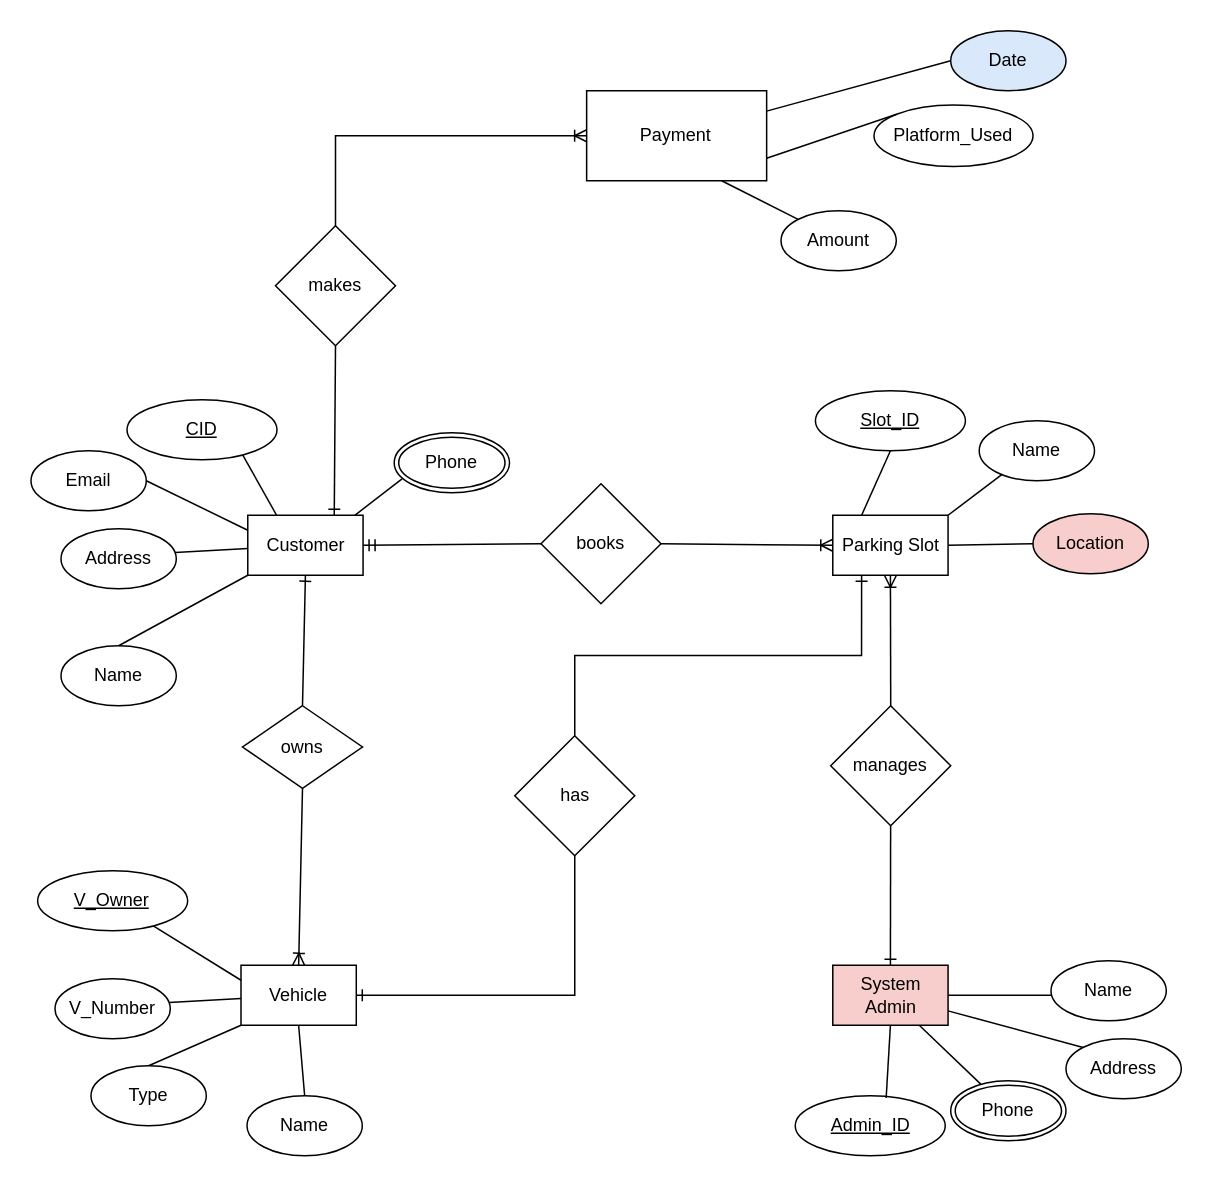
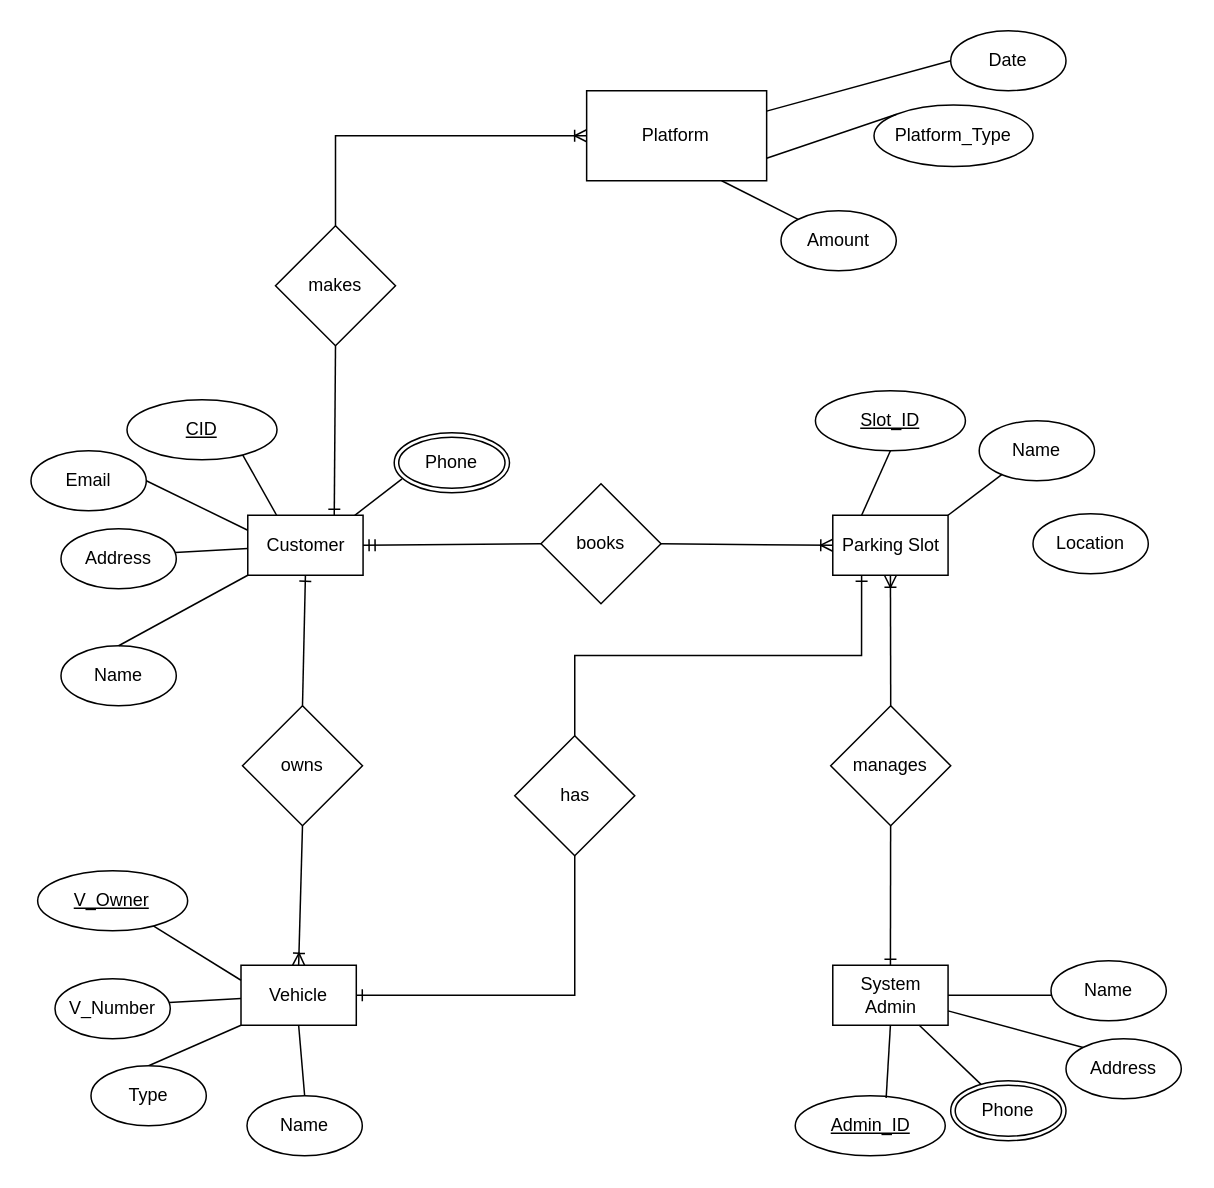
  <mxCell id="0" />
  <mxCell id="1" parent="0" />
  <mxCell id="2" value="" style="group" parent="1" vertex="1" connectable="0"><mxGeometry x="40" y="260" width="299" height="132" as="geometry" /></mxCell>
  <mxCell id="3" value="Customer" style="whiteSpace=wrap;html=1;align=center;" parent="2" vertex="1"><mxGeometry x="124.519" y="83" width="76.864" height="40" as="geometry" /></mxCell>
  <mxCell id="4" value="Address" style="ellipse;whiteSpace=wrap;html=1;align=center;" parent="2" vertex="1"><mxGeometry y="92" width="76.864" height="40" as="geometry" /></mxCell>
  <mxCell id="5" value="Phone" style="ellipse;shape=doubleEllipse;margin=3;whiteSpace=wrap;html=1;align=center;" parent="2" vertex="1"><mxGeometry x="222.136" y="28" width="76.864" height="40" as="geometry" /></mxCell>
  <mxCell id="6" value="" style="endArrow=none;html=1;rounded=0;exitX=0.99;exitY=0.394;exitDx=0;exitDy=0;exitPerimeter=0;" parent="2" source="4" target="3" edge="1"><mxGeometry width="50" height="50" relative="1" as="geometry"><mxPoint x="132.206" y="48" as="sourcePoint" /><mxPoint x="170.638" y="-2" as="targetPoint" /></mxGeometry></mxCell>
  <mxCell id="7" value="" style="endArrow=none;html=1;rounded=0;entryX=0.25;entryY=0;entryDx=0;entryDy=0;exitX=0.771;exitY=0.917;exitDx=0;exitDy=0;exitPerimeter=0;" parent="2" source="9" target="3" edge="1"><mxGeometry width="50" height="50" relative="1" as="geometry"><mxPoint x="118.488" y="41.059" as="sourcePoint" /><mxPoint x="130" y="87" as="targetPoint" /></mxGeometry></mxCell>
  <mxCell id="8" value="" style="endArrow=none;html=1;rounded=0;entryX=0.068;entryY=0.77;entryDx=0;entryDy=0;entryPerimeter=0;exitX=0.928;exitY=0.001;exitDx=0;exitDy=0;exitPerimeter=0;" parent="2" source="3" target="5" edge="1"><mxGeometry width="50" height="50" relative="1" as="geometry"><mxPoint x="193.697" y="91" as="sourcePoint" /><mxPoint x="229.823" y="78" as="targetPoint" /></mxGeometry></mxCell>
  <mxCell id="9" value="CID" style="ellipse;whiteSpace=wrap;html=1;align=center;fontStyle=4;" parent="2" vertex="1"><mxGeometry x="44" y="6" width="100" height="40" as="geometry" /></mxCell>
  <mxCell id="10" value="Email" style="ellipse;whiteSpace=wrap;html=1;align=center;" parent="2" vertex="1"><mxGeometry x="-20" y="40" width="76.864" height="40" as="geometry" /></mxCell>
  <mxCell id="11" value="" style="endArrow=none;html=1;rounded=0;exitX=1;exitY=0.5;exitDx=0;exitDy=0;entryX=0;entryY=0.25;entryDx=0;entryDy=0;" parent="2" source="10" target="3" edge="1"><mxGeometry width="50" height="50" relative="1" as="geometry"><mxPoint x="122.206" y="2" as="sourcePoint" /><mxPoint x="115" y="59" as="targetPoint" /></mxGeometry></mxCell>
  <mxCell id="12" value="" style="group;rotation=0;" parent="1" vertex="1" connectable="0"><mxGeometry x="36" y="560" width="299" height="132" as="geometry" /></mxCell>
  <mxCell id="13" value="Vehicle" style="whiteSpace=wrap;html=1;align=center;rotation=0;" parent="12" vertex="1"><mxGeometry x="124" y="83" width="76.864" height="40" as="geometry" /></mxCell>
  <mxCell id="14" value="V_Number" style="ellipse;whiteSpace=wrap;html=1;align=center;rotation=0;" parent="12" vertex="1"><mxGeometry y="92" width="76.864" height="40" as="geometry" /></mxCell>
  <mxCell id="15" value="" style="endArrow=none;html=1;rounded=0;exitX=0.99;exitY=0.394;exitDx=0;exitDy=0;exitPerimeter=0;" parent="12" source="14" target="13" edge="1"><mxGeometry width="50" height="50" relative="1" as="geometry"><mxPoint x="132" y="48" as="sourcePoint" /><mxPoint x="171" y="-2" as="targetPoint" /></mxGeometry></mxCell>
  <mxCell id="16" value="" style="endArrow=none;html=1;rounded=0;entryX=0;entryY=0.25;entryDx=0;entryDy=0;exitX=0.771;exitY=0.917;exitDx=0;exitDy=0;exitPerimeter=0;" parent="12" source="17" target="13" edge="1"><mxGeometry width="50" height="50" relative="1" as="geometry"><mxPoint x="119" y="41" as="sourcePoint" /><mxPoint x="130" y="87" as="targetPoint" /></mxGeometry></mxCell>
  <mxCell id="17" value="V_Owner" style="ellipse;whiteSpace=wrap;html=1;align=center;fontStyle=4;rotation=0;" parent="12" vertex="1"><mxGeometry x="-11.57" y="20" width="100" height="40" as="geometry" /></mxCell>
  <mxCell id="18" value="" style="endArrow=none;html=1;rounded=0;exitX=0;exitY=1;exitDx=0;exitDy=0;entryX=0.5;entryY=0;entryDx=0;entryDy=0;" parent="1" source="13" target="21" edge="1"><mxGeometry width="50" height="50" relative="1" as="geometry"><mxPoint x="234" y="651" as="sourcePoint" /><mxPoint x="133.352" y="721.569" as="targetPoint" /></mxGeometry></mxCell>
  <mxCell id="19" value="Name" style="ellipse;whiteSpace=wrap;html=1;align=center;rotation=0;" parent="1" vertex="1"><mxGeometry x="164" y="730" width="76.864" height="40" as="geometry" /></mxCell>
  <mxCell id="20" value="" style="endArrow=none;html=1;rounded=0;exitX=0.5;exitY=1;exitDx=0;exitDy=0;entryX=0.5;entryY=0;entryDx=0;entryDy=0;" parent="1" source="13" target="19" edge="1"><mxGeometry width="50" height="50" relative="1" as="geometry"><mxPoint x="181" y="623" as="sourcePoint" /><mxPoint x="210" y="750" as="targetPoint" /></mxGeometry></mxCell>
  <mxCell id="21" value="Type" style="ellipse;whiteSpace=wrap;html=1;align=center;rotation=0;" parent="1" vertex="1"><mxGeometry x="60" y="710" width="76.864" height="40" as="geometry" /></mxCell>
- <mxCell id="22" value="owns" style="rhombus;whiteSpace=wrap;html=1;" parent="1" vertex="1"><mxGeometry x="161" y="470" width="80" height="55" as="geometry" /></mxCell>
+ <mxCell id="22" value="owns" style="rhombus;whiteSpace=wrap;html=1;" parent="1" vertex="1"><mxGeometry x="161" y="470" width="80" height="80" as="geometry" /></mxCell>
  <mxCell id="23" value="" style="group" parent="1" vertex="1" connectable="0"><mxGeometry x="430" y="260" width="299" height="132" as="geometry" /></mxCell>
  <mxCell id="24" value="Parking Slot" style="whiteSpace=wrap;html=1;align=center;" parent="23" vertex="1"><mxGeometry x="124.519" y="83" width="76.864" height="40" as="geometry" /></mxCell>
  <mxCell id="25" value="Name" style="ellipse;whiteSpace=wrap;html=1;align=center;" parent="23" vertex="1"><mxGeometry x="222.139" y="20" width="76.864" height="40" as="geometry" /></mxCell>
  <mxCell id="26" value="" style="endArrow=none;html=1;rounded=0;entryX=0.25;entryY=0;entryDx=0;entryDy=0;exitX=0.5;exitY=1;exitDx=0;exitDy=0;" parent="23" source="28" target="24" edge="1"><mxGeometry width="50" height="50" relative="1" as="geometry"><mxPoint x="118.488" y="41.059" as="sourcePoint" /><mxPoint x="130" y="87" as="targetPoint" /></mxGeometry></mxCell>
  <mxCell id="27" value="" style="endArrow=none;html=1;rounded=0;exitX=1;exitY=0;exitDx=0;exitDy=0;entryX=0.201;entryY=0.891;entryDx=0;entryDy=0;entryPerimeter=0;" parent="23" source="24" target="25" edge="1"><mxGeometry width="50" height="50" relative="1" as="geometry"><mxPoint x="140.661" y="63" as="sourcePoint" /><mxPoint x="189.085" y="65" as="targetPoint" /></mxGeometry></mxCell>
  <mxCell id="28" value="Slot_ID" style="ellipse;whiteSpace=wrap;html=1;align=center;fontStyle=4;" parent="23" vertex="1"><mxGeometry x="112.95" width="100" height="40" as="geometry" /></mxCell>
- <mxCell id="29" value="Location" style="ellipse;whiteSpace=wrap;html=1;align=center;fillColor=#f8cecc;" parent="1" vertex="1"><mxGeometry x="688" y="342" width="76.864" height="40" as="geometry" /></mxCell>
- <mxCell id="30" value="" style="endArrow=none;html=1;rounded=0;exitX=0;exitY=0.5;exitDx=0;exitDy=0;entryX=1;entryY=0.5;entryDx=0;entryDy=0;" parent="1" source="29" target="24" edge="1"><mxGeometry width="50" height="50" relative="1" as="geometry"><mxPoint x="690" y="362" as="sourcePoint" /><mxPoint x="611.383" y="362" as="targetPoint" /></mxGeometry></mxCell>
+ <mxCell id="29" value="Location" style="ellipse;whiteSpace=wrap;html=1;align=center;" parent="1" vertex="1"><mxGeometry x="688" y="342" width="76.864" height="40" as="geometry" /></mxCell>
  <mxCell id="31" value="" style="group" parent="1" vertex="1" connectable="0"><mxGeometry x="430" y="560" width="299" height="132" as="geometry" /></mxCell>
- <mxCell id="32" value="System Admin" style="whiteSpace=wrap;html=1;align=center;fillColor=#f8cecc;" parent="31" vertex="1"><mxGeometry x="124.519" y="83" width="76.864" height="40" as="geometry" /></mxCell>
+ <mxCell id="32" value="System Admin" style="whiteSpace=wrap;html=1;align=center;" parent="31" vertex="1"><mxGeometry x="124.519" y="83" width="76.864" height="40" as="geometry" /></mxCell>
  <mxCell id="33" value="Address" style="ellipse;whiteSpace=wrap;html=1;align=center;" parent="1" vertex="1"><mxGeometry x="710" y="692" width="76.864" height="40" as="geometry" /></mxCell>
  <mxCell id="34" value="" style="endArrow=none;html=1;rounded=0;exitX=0;exitY=0;exitDx=0;exitDy=0;" parent="1" source="33" target="32" edge="1"><mxGeometry width="50" height="50" relative="1" as="geometry"><mxPoint x="562.206" y="608" as="sourcePoint" /><mxPoint x="600.638" y="558" as="targetPoint" /></mxGeometry></mxCell>
  <mxCell id="35" value="Phone" style="ellipse;shape=doubleEllipse;margin=3;whiteSpace=wrap;html=1;align=center;" parent="1" vertex="1"><mxGeometry x="633.136" y="720" width="76.864" height="40" as="geometry" /></mxCell>
  <mxCell id="36" value="" style="endArrow=none;html=1;rounded=0;exitX=0.75;exitY=1;exitDx=0;exitDy=0;" parent="1" source="32" target="35" edge="1"><mxGeometry width="50" height="50" relative="1" as="geometry"><mxPoint x="623.697" y="651" as="sourcePoint" /><mxPoint x="659.823" y="638" as="targetPoint" /></mxGeometry></mxCell>
  <mxCell id="37" value="Name" style="ellipse;whiteSpace=wrap;html=1;align=center;" parent="1" vertex="1"><mxGeometry x="699.999" y="640" width="76.864" height="40" as="geometry" /></mxCell>
  <mxCell id="38" value="" style="endArrow=none;html=1;rounded=0;exitX=1;exitY=0.5;exitDx=0;exitDy=0;entryX=0;entryY=0.575;entryDx=0;entryDy=0;entryPerimeter=0;" parent="1" source="32" target="37" edge="1"><mxGeometry width="50" height="50" relative="1" as="geometry"><mxPoint x="570.661" y="623" as="sourcePoint" /><mxPoint x="619.085" y="625" as="targetPoint" /></mxGeometry></mxCell>
  <mxCell id="39" value="Admin_ID" style="ellipse;whiteSpace=wrap;html=1;align=center;fontStyle=4;" parent="1" vertex="1"><mxGeometry x="529.5" y="730" width="100" height="40" as="geometry" /></mxCell>
  <mxCell id="40" value="" style="endArrow=none;html=1;rounded=0;entryX=0.5;entryY=1;entryDx=0;entryDy=0;exitX=0.606;exitY=0.038;exitDx=0;exitDy=0;exitPerimeter=0;" parent="1" source="39" target="32" edge="1"><mxGeometry width="50" height="50" relative="1" as="geometry"><mxPoint x="548.488" y="601.059" as="sourcePoint" /><mxPoint x="560" y="647" as="targetPoint" /></mxGeometry></mxCell>
  <mxCell id="41" value="manages" style="rhombus;whiteSpace=wrap;html=1;" parent="1" vertex="1"><mxGeometry x="553.14" y="470" width="80" height="80" as="geometry" /></mxCell>
  <mxCell id="42" value="" style="fontSize=12;html=1;endArrow=ERone;endFill=1;rounded=0;entryX=0.5;entryY=1;entryDx=0;entryDy=0;exitX=0.5;exitY=0;exitDx=0;exitDy=0;" parent="1" source="22" target="3" edge="1"><mxGeometry width="100" height="100" relative="1" as="geometry"><mxPoint x="460" y="570" as="sourcePoint" /><mxPoint x="560" y="470" as="targetPoint" /></mxGeometry></mxCell>
  <mxCell id="43" value="" style="fontSize=12;html=1;endArrow=ERoneToMany;rounded=0;exitX=0.5;exitY=1;exitDx=0;exitDy=0;entryX=0.5;entryY=0;entryDx=0;entryDy=0;" parent="1" source="22" target="13" edge="1"><mxGeometry width="100" height="100" relative="1" as="geometry"><mxPoint x="460" y="570" as="sourcePoint" /><mxPoint x="560" y="470" as="targetPoint" /></mxGeometry></mxCell>
  <mxCell id="44" value="" style="fontSize=12;html=1;endArrow=ERone;endFill=1;rounded=0;entryX=0.5;entryY=0;entryDx=0;entryDy=0;" parent="1" source="41" target="32" edge="1"><mxGeometry width="100" height="100" relative="1" as="geometry"><mxPoint x="211" y="480" as="sourcePoint" /><mxPoint x="480" y="540" as="targetPoint" /></mxGeometry></mxCell>
  <mxCell id="45" value="" style="fontSize=12;html=1;endArrow=ERoneToMany;rounded=0;exitX=0.5;exitY=0;exitDx=0;exitDy=0;entryX=0.5;entryY=1;entryDx=0;entryDy=0;" parent="1" source="41" target="24" edge="1"><mxGeometry width="100" height="100" relative="1" as="geometry"><mxPoint x="211" y="560" as="sourcePoint" /><mxPoint x="208" y="653" as="targetPoint" /></mxGeometry></mxCell>
  <mxCell id="46" value="books" style="rhombus;whiteSpace=wrap;html=1;" parent="1" vertex="1"><mxGeometry x="360" y="322" width="80" height="80" as="geometry" /></mxCell>
  <mxCell id="47" value="" style="fontSize=12;html=1;endArrow=ERmandOne;rounded=0;exitX=0;exitY=0.5;exitDx=0;exitDy=0;entryX=1;entryY=0.5;entryDx=0;entryDy=0;" parent="1" source="46" target="3" edge="1"><mxGeometry width="100" height="100" relative="1" as="geometry"><mxPoint x="460" y="570" as="sourcePoint" /><mxPoint x="560" y="470" as="targetPoint" /></mxGeometry></mxCell>
  <mxCell id="48" value="" style="fontSize=12;html=1;endArrow=ERoneToMany;rounded=0;exitX=1;exitY=0.5;exitDx=0;exitDy=0;entryX=0;entryY=0.5;entryDx=0;entryDy=0;" parent="1" source="46" target="24" edge="1"><mxGeometry width="100" height="100" relative="1" as="geometry"><mxPoint x="460" y="570" as="sourcePoint" /><mxPoint x="560" y="470" as="targetPoint" /></mxGeometry></mxCell>
- <mxCell id="49" value="Payment" style="rounded=0;whiteSpace=wrap;html=1;" parent="1" vertex="1"><mxGeometry x="390.43" y="60" width="120" height="60" as="geometry" /></mxCell>
- <mxCell id="50" value="Date" style="ellipse;whiteSpace=wrap;html=1;align=center;fillColor=#dae8fc;" parent="1" vertex="1"><mxGeometry x="633.139" y="20" width="76.864" height="40" as="geometry" /></mxCell>
+ <mxCell id="49" value="Platform" style="rounded=0;whiteSpace=wrap;html=1;" parent="1" vertex="1"><mxGeometry x="390.43" y="60" width="120" height="60" as="geometry" /></mxCell>
+ <mxCell id="50" value="Date" style="ellipse;whiteSpace=wrap;html=1;align=center;" parent="1" vertex="1"><mxGeometry x="633.139" y="20" width="76.864" height="40" as="geometry" /></mxCell>
  <mxCell id="51" value="Amount" style="ellipse;whiteSpace=wrap;html=1;align=center;" parent="1" vertex="1"><mxGeometry x="519.999" y="140" width="76.864" height="40" as="geometry" /></mxCell>
- <mxCell id="52" value="Platform_Used" style="ellipse;whiteSpace=wrap;html=1;align=center;" parent="1" vertex="1"><mxGeometry x="582" y="69.5" width="106" height="41" as="geometry" /></mxCell>
+ <mxCell id="52" value="Platform_Type" style="ellipse;whiteSpace=wrap;html=1;align=center;" parent="1" vertex="1"><mxGeometry x="582" y="69.5" width="106" height="41" as="geometry" /></mxCell>
  <mxCell id="53" value="" style="endArrow=none;html=1;rounded=0;exitX=0;exitY=0.5;exitDx=0;exitDy=0;" parent="1" source="50" target="49" edge="1"><mxGeometry width="50" height="50" relative="1" as="geometry"><mxPoint x="400" y="29" as="sourcePoint" /><mxPoint x="450" y="-21" as="targetPoint" /></mxGeometry></mxCell>
  <mxCell id="54" value="" style="endArrow=none;html=1;rounded=0;entryX=0.75;entryY=1;entryDx=0;entryDy=0;exitX=0;exitY=0;exitDx=0;exitDy=0;" parent="1" source="51" target="49" edge="1"><mxGeometry width="50" height="50" relative="1" as="geometry"><mxPoint x="400" y="29" as="sourcePoint" /><mxPoint x="450" y="-21" as="targetPoint" /></mxGeometry></mxCell>
  <mxCell id="55" value="" style="endArrow=none;html=1;rounded=0;entryX=1;entryY=0.75;entryDx=0;entryDy=0;exitX=0;exitY=0;exitDx=0;exitDy=0;" parent="1" source="52" target="49" edge="1"><mxGeometry width="50" height="50" relative="1" as="geometry"><mxPoint x="400" y="29" as="sourcePoint" /><mxPoint x="450" y="-21" as="targetPoint" /></mxGeometry></mxCell>
  <mxCell id="56" value="has" style="rhombus;whiteSpace=wrap;html=1;" vertex="1" parent="1"><mxGeometry x="342.5" y="490" width="80" height="80" as="geometry" /></mxCell>
  <mxCell id="57" value="" style="fontSize=12;html=1;endArrow=ERone;endFill=1;rounded=0;entryX=0.25;entryY=1;entryDx=0;entryDy=0;exitX=0.5;exitY=0;exitDx=0;exitDy=0;edgeStyle=orthogonalEdgeStyle;" edge="1" parent="1" source="56" target="24"><mxGeometry width="100" height="100" relative="1" as="geometry"><mxPoint x="317.93" y="479" as="sourcePoint" /><mxPoint x="319.93" y="392" as="targetPoint" /></mxGeometry></mxCell>
  <mxCell id="58" value="" style="fontSize=12;html=1;endArrow=ERone;endFill=1;rounded=0;entryX=1;entryY=0.5;entryDx=0;entryDy=0;exitX=0.5;exitY=1;exitDx=0;exitDy=0;edgeStyle=orthogonalEdgeStyle;" edge="1" parent="1" source="56" target="13"><mxGeometry width="100" height="100" relative="1" as="geometry"><mxPoint x="290.98" y="750" as="sourcePoint" /><mxPoint x="422.98" y="593" as="targetPoint" /></mxGeometry></mxCell>
  <mxCell id="59" value="Name" style="ellipse;whiteSpace=wrap;html=1;align=center;" parent="1" vertex="1"><mxGeometry x="39.999" y="430" width="76.864" height="40" as="geometry" /></mxCell>
  <mxCell id="60" value="" style="endArrow=none;html=1;rounded=0;exitX=0;exitY=1;exitDx=0;exitDy=0;entryX=0.5;entryY=0;entryDx=0;entryDy=0;" parent="1" source="3" target="59" edge="1"><mxGeometry width="50" height="50" relative="1" as="geometry"><mxPoint x="180.661" y="323" as="sourcePoint" /><mxPoint x="229.085" y="325" as="targetPoint" /></mxGeometry></mxCell>
  <mxCell id="61" value="makes" style="rhombus;whiteSpace=wrap;html=1;" vertex="1" parent="1"><mxGeometry x="183" width="80" height="80" as="geometry" y="150" /></mxCell>
  <mxCell id="62" value="" style="fontSize=12;html=1;endArrow=ERoneToMany;rounded=0;exitX=0.5;exitY=0;exitDx=0;exitDy=0;entryX=0;entryY=0.5;entryDx=0;entryDy=0;edgeStyle=orthogonalEdgeStyle;" edge="1" parent="1" source="61" target="49"><mxGeometry width="100" height="100" relative="1" as="geometry"><mxPoint x="219.33" y="133.5" as="sourcePoint" /><mxPoint x="219.33" y="46.5" as="targetPoint" /></mxGeometry></mxCell>
  <mxCell id="63" value="" style="fontSize=12;html=1;endArrow=ERone;endFill=1;rounded=0;entryX=0.75;entryY=0;entryDx=0;entryDy=0;exitX=0.5;exitY=1;exitDx=0;exitDy=0;" edge="1" parent="1" source="61" target="3"><mxGeometry width="100" height="100" relative="1" as="geometry"><mxPoint x="211" y="480" as="sourcePoint" /><mxPoint x="213" y="393" as="targetPoint" /></mxGeometry></mxCell>
